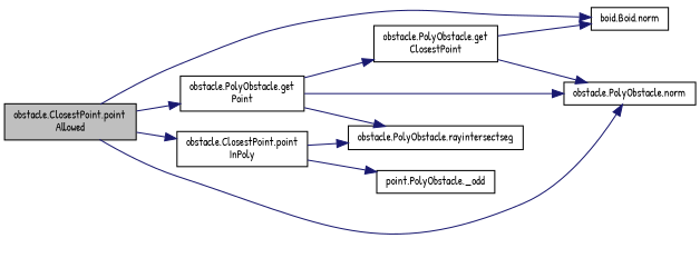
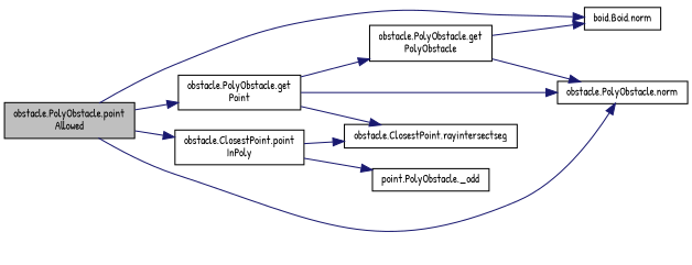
  digraph {
    fontname="Patrick Hand"
    rankdir=LR
    node [color=black fillcolor=white fontname="Patrick Hand" fontsize=10 shape=record style=filled]
    edge [color=midnightblue fontname="Patrick Hand" fontsize=10 labelfontname=Helvetica labelfontsize=10 style=solid]
-   n1 [fillcolor=grey75 fontcolor=black height=0.2 label="obstacle.ClosestPoint.point\lAllowed" width=0.4]
+   n1 [fillcolor=grey75 fontcolor=black height=0.2 label="obstacle.PolyObstacle.point\lAllowed" width=0.4]
    n2 [height=0.2 label="boid.Boid.norm" width=0.4]
    n3 [height=0.2 label="obstacle.PolyObstacle.norm" width=0.4]
    n4 [height=0.2 label="obstacle.PolyObstacle.get\lPoint" width=0.4]
    n5 [height=0.2 label="obstacle.ClosestPoint.point\lInPoly" width=0.4]
-   n6 [height=0.2 label="obstacle.PolyObstacle.get\lClosestPoint" width=0.4]
-   n7 [height=0.2 label="obstacle.PolyObstacle.rayintersectseg" width=0.4]
+   n6 [height=0.2 label="obstacle.PolyObstacle.get\lPolyObstacle" width=0.4]
+   n7 [height=0.2 label="obstacle.ClosestPoint.rayintersectseg" width=0.4]
    n8 [height=0.2 label="point.PolyObstacle._odd" width=0.4]
    n1 -> n2
    n1 -> n3
    n1 -> n4
    n1 -> n5
    n4 -> n3
    n4 -> n6
    n4 -> n7
    n5 -> n7
    n5 -> n8
    n6 -> n2
    n6 -> n3
  }
